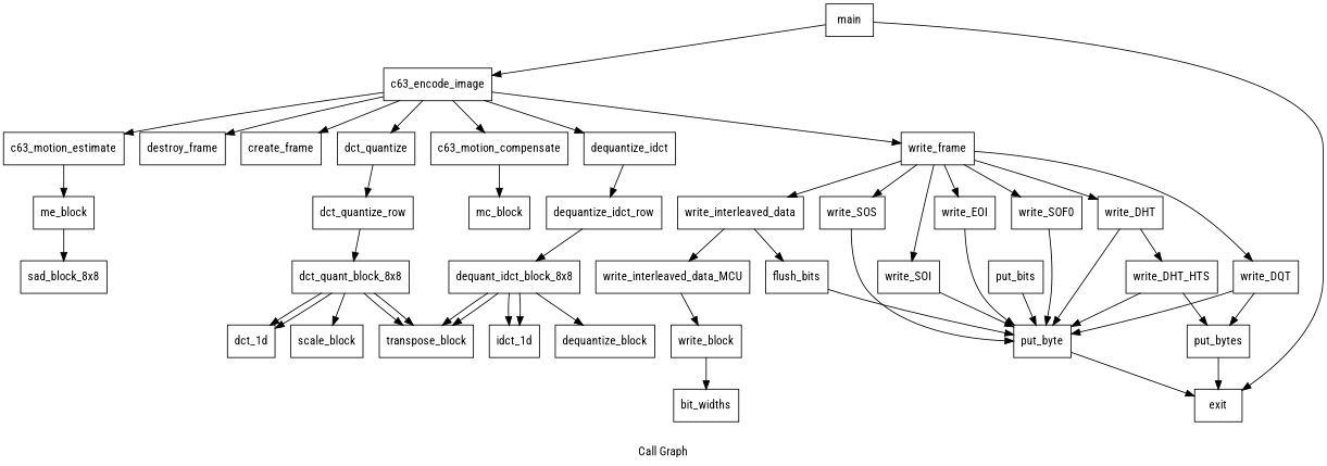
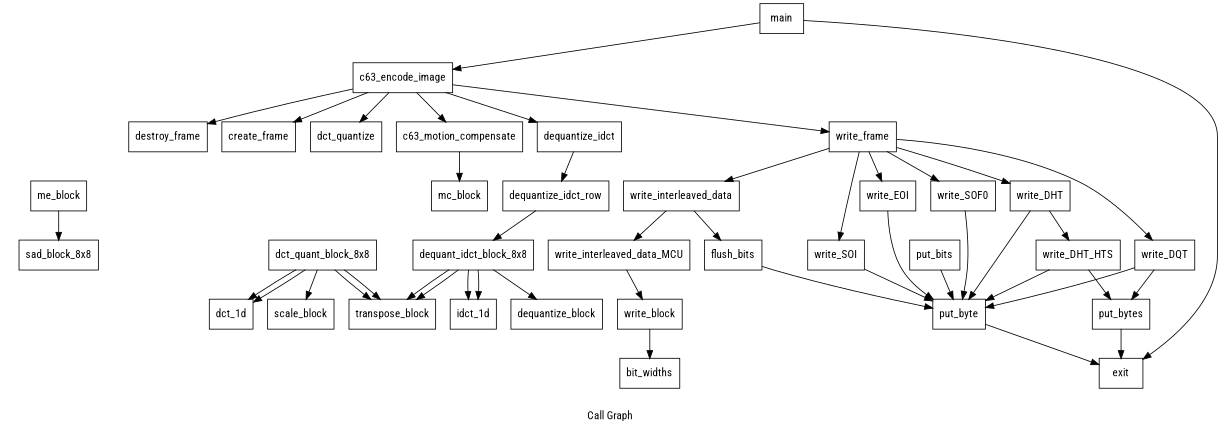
  digraph {
    fontname="Roboto Condensed"
    label="Call Graph"
    node [fontname="Roboto Condensed" shape=record]
    edge [fontname="Roboto Condensed"]
    n1 [label="{write_frame}"]
    n2 [label="{write_SOI}"]
    n3 [label="{write_DQT}"]
    n4 [label="{write_SOF0}"]
    n5 [label="{write_DHT}"]
-   n6 [label="{write_SOS}"]
    n7 [label="{write_interleaved_data}"]
    n8 [label="{write_EOI}"]
    n9 [label="{put_byte}"]
    n10 [label="{put_bytes}"]
    n11 [label="{write_DHT_HTS}"]
    n12 [label="{write_interleaved_data_MCU}"]
    n13 [label="{flush_bits}"]
    n14 [label="{exit}"]
    n15 [label="{write_block}"]
    n16 [label="{bit_widths}"]
    n17 [label="{put_bits}"]
    n18 [label="{main}"]
    n19 [label="{c63_encode_image}"]
    n20 [label="{destroy_frame}"]
    n21 [label="{create_frame}"]
-   n22 [label="{c63_motion_estimate}"]
    n23 [label="{c63_motion_compensate}"]
    n24 [label="{dct_quantize}"]
    n25 [label="{dequantize_idct}"]
    n26 [label="{me_block}"]
    n27 [label="{mc_block}"]
-   n28 [label="{dct_quantize_row}"]
    n29 [label="{dequantize_idct_row}"]
    n30 [label="{sad_block_8x8}"]
    n31 [label="{dct_quant_block_8x8}"]
    n32 [label="{dequant_idct_block_8x8}"]
    n33 [label="{scale_block}"]
    n34 [label="{transpose_block}"]
    n35 [label="{dct_1d}"]
    n36 [label="{dequantize_block}"]
    n37 [label="{idct_1d}"]
    n1 -> n2
    n1 -> n3
    n1 -> n4
    n1 -> n5
-   n1 -> n6
    n1 -> n7
    n1 -> n8
    n2 -> n9
    n3 -> n9
    n3 -> n10
    n4 -> n9
    n5 -> n9
    n5 -> n11
-   n6 -> n9
    n7 -> n12
    n7 -> n13
    n8 -> n9
    n9 -> n14
    n10 -> n14
    n11 -> n9
    n11 -> n10
    n12 -> n15
    n13 -> n9
    n15 -> n16
    n17 -> n9
    n18 -> n14
    n18 -> n19
    n19 -> n1
    n19 -> n20
    n19 -> n21
-   n19 -> n22
    n19 -> n23
    n19 -> n24
    n19 -> n25
-   n22 -> n26
    n23 -> n27
-   n24 -> n28
    n25 -> n29
    n26 -> n30
-   n28 -> n31
    n29 -> n32
    n31 -> n33
    n31 -> n34
    n31 -> n34
    n31 -> n35
    n31 -> n35
    n32 -> n34
    n32 -> n34
    n32 -> n36
    n32 -> n37
    n32 -> n37
  }
